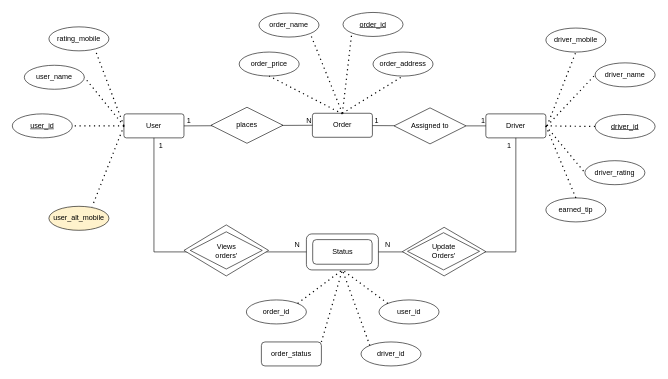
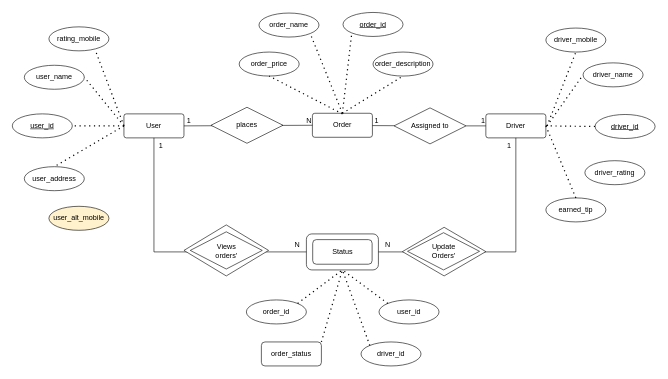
  <mxCell id="0" />
  <mxCell id="1" parent="0" />
  <mxCell id="2" value="User" style="rounded=1;arcSize=10;whiteSpace=wrap;html=1;align=center;" vertex="1" parent="1"><mxGeometry x="206" y="189" width="100" height="40" as="geometry" /></mxCell>
  <mxCell id="3" value="Order" style="rounded=1;arcSize=10;whiteSpace=wrap;html=1;align=center;" vertex="1" parent="1"><mxGeometry x="520" y="188" width="100" height="40" as="geometry" /></mxCell>
  <mxCell id="4" value="Driver" style="rounded=1;arcSize=10;whiteSpace=wrap;html=1;align=center;" vertex="1" parent="1"><mxGeometry x="809" y="189" width="100" height="40" as="geometry" /></mxCell>
  <mxCell id="5" value="" style="endArrow=none;html=1;rounded=0;entryX=0;entryY=0.5;entryDx=0;entryDy=0;exitX=1;exitY=0.5;exitDx=0;exitDy=0;" edge="1" parent="1" source="2" target="3"><mxGeometry relative="1" as="geometry"><mxPoint x="321" y="208" as="sourcePoint" /><mxPoint x="491" y="208.5" as="targetPoint" /></mxGeometry></mxCell>
  <mxCell id="6" value="N" style="resizable=0;html=1;whiteSpace=wrap;align=right;verticalAlign=bottom;" connectable="0" vertex="1" parent="5"><mxGeometry x="1" relative="1" as="geometry" /></mxCell>
  <mxCell id="7" value="1" style="text;html=1;align=center;verticalAlign=middle;resizable=0;points=[];autosize=1;strokeColor=none;fillColor=none;" vertex="1" parent="1"><mxGeometry x="299" y="185" width="30" height="30" as="geometry" /></mxCell>
  <mxCell id="8" value="places" style="shape=rhombus;perimeter=rhombusPerimeter;whiteSpace=wrap;html=1;align=center;" vertex="1" parent="1"><mxGeometry x="351" y="178" width="120" height="60" as="geometry" /></mxCell>
  <mxCell id="9" value="" style="endArrow=none;html=1;rounded=0;entryX=0;entryY=0.5;entryDx=0;entryDy=0;" edge="1" parent="1" source="13" target="4"><mxGeometry relative="1" as="geometry"><mxPoint x="620" y="208.5" as="sourcePoint" /><mxPoint x="780" y="208.5" as="targetPoint" /></mxGeometry></mxCell>
  <mxCell id="10" value="1" style="resizable=0;html=1;whiteSpace=wrap;align=right;verticalAlign=bottom;" connectable="0" vertex="1" parent="9"><mxGeometry x="1" relative="1" as="geometry" /></mxCell>
  <mxCell id="11" value="1" style="text;html=1;align=center;verticalAlign=middle;resizable=0;points=[];autosize=1;strokeColor=none;fillColor=none;" vertex="1" parent="1"><mxGeometry x="612" y="185" width="30" height="30" as="geometry" /></mxCell>
  <mxCell id="12" value="" style="endArrow=none;html=1;rounded=0;" edge="1" parent="1" target="13"><mxGeometry relative="1" as="geometry"><mxPoint x="620" y="208.5" as="sourcePoint" /><mxPoint x="780" y="208.5" as="targetPoint" /></mxGeometry></mxCell>
  <mxCell id="13" value="Assigned to" style="shape=rhombus;perimeter=rhombusPerimeter;whiteSpace=wrap;html=1;align=center;" vertex="1" parent="1"><mxGeometry x="656" y="179" width="120" height="60" as="geometry" /></mxCell>
  <mxCell id="14" value="user_id" style="ellipse;whiteSpace=wrap;html=1;align=center;fontStyle=4;" vertex="1" parent="1"><mxGeometry x="20" y="189" width="100" height="40" as="geometry" /></mxCell>
  <mxCell id="15" value="order_id" style="ellipse;whiteSpace=wrap;html=1;align=center;fontStyle=4;" vertex="1" parent="1"><mxGeometry x="571" y="20" width="100" height="40" as="geometry" /></mxCell>
  <mxCell id="16" value="driver_id" style="ellipse;whiteSpace=wrap;html=1;align=center;fontStyle=4;" vertex="1" parent="1"><mxGeometry x="991" y="190" width="100" height="40" as="geometry" /></mxCell>
- <mxCell id="17" value="driver_name" style="ellipse;whiteSpace=wrap;html=1;align=center;" vertex="1" parent="1"><mxGeometry x="991" y="104" width="100" height="40" as="geometry" /></mxCell>
+ <mxCell id="17" value="driver_name" style="ellipse;whiteSpace=wrap;html=1;align=center;" vertex="1" parent="1"><mxGeometry x="971" y="104" width="100" height="40" as="geometry" /></mxCell>
  <mxCell id="18" value="driver_rating" style="ellipse;whiteSpace=wrap;html=1;align=center;" vertex="1" parent="1"><mxGeometry x="974" y="267" width="100" height="40" as="geometry" /></mxCell>
  <mxCell id="19" value="earned_tip" style="ellipse;whiteSpace=wrap;html=1;align=center;" vertex="1" parent="1"><mxGeometry x="909" y="329" width="100" height="40" as="geometry" /></mxCell>
  <mxCell id="20" value="driver_mobile" style="ellipse;whiteSpace=wrap;html=1;align=center;" vertex="1" parent="1"><mxGeometry x="909" y="46" width="100" height="40" as="geometry" /></mxCell>
  <mxCell id="21" value="" style="endArrow=none;dashed=1;html=1;dashPattern=1 3;strokeWidth=2;rounded=0;entryX=0;entryY=0.5;entryDx=0;entryDy=0;exitX=1;exitY=0.5;exitDx=0;exitDy=0;" edge="1" parent="1" source="4" target="16"><mxGeometry width="50" height="50" relative="1" as="geometry"><mxPoint x="551" y="239" as="sourcePoint" /><mxPoint x="601" y="189" as="targetPoint" /></mxGeometry></mxCell>
  <mxCell id="22" value="" style="endArrow=none;dashed=1;html=1;dashPattern=1 3;strokeWidth=2;rounded=0;entryX=0;entryY=0.5;entryDx=0;entryDy=0;" edge="1" parent="1" target="17"><mxGeometry width="50" height="50" relative="1" as="geometry"><mxPoint x="911" y="209" as="sourcePoint" /><mxPoint x="1033" y="200" as="targetPoint" /></mxGeometry></mxCell>
  <mxCell id="23" value="" style="endArrow=none;dashed=1;html=1;dashPattern=1 3;strokeWidth=2;rounded=0;entryX=0.5;entryY=1;entryDx=0;entryDy=0;" edge="1" parent="1" target="20"><mxGeometry width="50" height="50" relative="1" as="geometry"><mxPoint x="911" y="209" as="sourcePoint" /><mxPoint x="1001" y="159" as="targetPoint" /></mxGeometry></mxCell>
- <mxCell id="24" value="" style="endArrow=none;dashed=1;html=1;dashPattern=1 3;strokeWidth=2;rounded=0;entryX=0;entryY=0.5;entryDx=0;entryDy=0;exitX=1;exitY=0.5;exitDx=0;exitDy=0;" edge="1" parent="1" source="4" target="18"><mxGeometry width="50" height="50" relative="1" as="geometry"><mxPoint x="931" y="252" as="sourcePoint" /><mxPoint x="971" y="279" as="targetPoint" /></mxGeometry></mxCell>
  <mxCell id="25" value="" style="endArrow=none;dashed=1;html=1;dashPattern=1 3;strokeWidth=2;rounded=0;entryX=0.5;entryY=0;entryDx=0;entryDy=0;exitX=1;exitY=0.5;exitDx=0;exitDy=0;" edge="1" parent="1" source="4" target="19"><mxGeometry width="50" height="50" relative="1" as="geometry"><mxPoint x="941" y="249" as="sourcePoint" /><mxPoint x="1006" y="327" as="targetPoint" /></mxGeometry></mxCell>
  <mxCell id="26" value="" style="endArrow=none;dashed=1;html=1;dashPattern=1 3;strokeWidth=2;rounded=0;entryX=1;entryY=0.5;entryDx=0;entryDy=0;exitX=0;exitY=0.5;exitDx=0;exitDy=0;" edge="1" parent="1" source="2" target="14"><mxGeometry width="50" height="50" relative="1" as="geometry"><mxPoint x="461" y="239" as="sourcePoint" /><mxPoint x="511" y="189" as="targetPoint" /></mxGeometry></mxCell>
  <mxCell id="27" value="user_name" style="ellipse;whiteSpace=wrap;html=1;align=center;" vertex="1" parent="1"><mxGeometry x="40" y="108" width="100" height="40" as="geometry" /></mxCell>
+ <mxCell id="28" value="user_address" style="ellipse;whiteSpace=wrap;html=1;align=center;" vertex="1" parent="1"><mxGeometry x="40" y="277" width="100" height="40" as="geometry" /></mxCell>
  <mxCell id="29" value="user_alt_mobile" style="ellipse;whiteSpace=wrap;html=1;align=center;fillColor=#fff2cc;" vertex="1" parent="1"><mxGeometry x="81" y="343" width="100" height="40" as="geometry" /></mxCell>
  <mxCell id="30" value="rating_mobile" style="ellipse;whiteSpace=wrap;html=1;align=center;" vertex="1" parent="1"><mxGeometry x="81" y="44" width="100" height="40" as="geometry" /></mxCell>
  <mxCell id="31" value="" style="endArrow=none;dashed=1;html=1;dashPattern=1 3;strokeWidth=2;rounded=0;entryX=1;entryY=0.5;entryDx=0;entryDy=0;exitX=0;exitY=0.5;exitDx=0;exitDy=0;" edge="1" parent="1" source="2" target="27"><mxGeometry width="50" height="50" relative="1" as="geometry"><mxPoint x="247" y="199" as="sourcePoint" /><mxPoint x="161" y="199" as="targetPoint" /></mxGeometry></mxCell>
  <mxCell id="32" value="" style="endArrow=none;dashed=1;html=1;dashPattern=1 3;strokeWidth=2;rounded=0;entryX=0.77;entryY=0.954;entryDx=0;entryDy=0;exitX=0;exitY=0.5;exitDx=0;exitDy=0;entryPerimeter=0;" edge="1" parent="1" source="2" target="30"><mxGeometry width="50" height="50" relative="1" as="geometry"><mxPoint x="227" y="220" as="sourcePoint" /><mxPoint x="161" y="139" as="targetPoint" /></mxGeometry></mxCell>
- <mxCell id="34" value="" style="endArrow=none;dashed=1;html=1;dashPattern=1 3;strokeWidth=2;rounded=0;exitX=0;exitY=0.5;exitDx=0;exitDy=0;entryX=0.722;entryY=0.002;entryDx=0;entryDy=0;entryPerimeter=0;" edge="1" parent="1" source="2" target="29"><mxGeometry width="50" height="50" relative="1" as="geometry"><mxPoint x="237" y="249" as="sourcePoint" /><mxPoint y="317" as="targetPoint" x="121" /></mxGeometry></mxCell>
- <mxCell id="35" value="order_address" style="ellipse;whiteSpace=wrap;html=1;align=center;" vertex="1" parent="1"><mxGeometry x="621" y="86" width="100" height="40" as="geometry" /></mxCell>
+ <mxCell id="33" value="" style="endArrow=none;dashed=1;html=1;dashPattern=1 3;strokeWidth=2;rounded=0;entryX=0.5;entryY=0;entryDx=0;entryDy=0;exitX=0;exitY=0.5;exitDx=0;exitDy=0;" edge="1" parent="1" source="2" target="28"><mxGeometry width="50" height="50" relative="1" as="geometry"><mxPoint x="229" y="256" as="sourcePoint" /><mxPoint x="181" y="129" as="targetPoint" /></mxGeometry></mxCell>
+ <mxCell id="35" value="order_description" style="ellipse;whiteSpace=wrap;html=1;align=center;" vertex="1" parent="1"><mxGeometry x="621" y="86" width="100" height="40" as="geometry" /></mxCell>
  <mxCell id="36" value="order_price" style="ellipse;whiteSpace=wrap;html=1;align=center;" vertex="1" parent="1"><mxGeometry x="398" y="86" width="100" height="40" as="geometry" /></mxCell>
  <mxCell id="37" value="order_name" style="ellipse;whiteSpace=wrap;html=1;align=center;" vertex="1" parent="1"><mxGeometry x="431" y="21" width="100" height="40" as="geometry" /></mxCell>
  <mxCell id="38" value="" style="endArrow=none;dashed=1;html=1;dashPattern=1 3;strokeWidth=2;rounded=0;entryX=0;entryY=1;entryDx=0;entryDy=0;exitX=0.5;exitY=0;exitDx=0;exitDy=0;" edge="1" parent="1" source="3" target="15"><mxGeometry width="50" height="50" relative="1" as="geometry"><mxPoint x="491" y="239" as="sourcePoint" /><mxPoint x="541" y="189" as="targetPoint" /></mxGeometry></mxCell>
  <mxCell id="39" value="" style="endArrow=none;dashed=1;html=1;dashPattern=1 3;strokeWidth=2;rounded=0;entryX=1;entryY=1;entryDx=0;entryDy=0;exitX=0.5;exitY=0;exitDx=0;exitDy=0;" edge="1" parent="1" source="3" target="37"><mxGeometry width="50" height="50" relative="1" as="geometry"><mxPoint x="561" y="313" as="sourcePoint" /><mxPoint x="577" y="179" as="targetPoint" /></mxGeometry></mxCell>
  <mxCell id="40" value="" style="endArrow=none;dashed=1;html=1;dashPattern=1 3;strokeWidth=2;rounded=0;entryX=0.5;entryY=1;entryDx=0;entryDy=0;" edge="1" parent="1" target="36"><mxGeometry width="50" height="50" relative="1" as="geometry"><mxPoint x="570" y="189" as="sourcePoint" /><mxPoint x="541" y="129" as="targetPoint" /></mxGeometry></mxCell>
  <mxCell id="41" value="" style="endArrow=none;dashed=1;html=1;dashPattern=1 3;strokeWidth=2;rounded=0;entryX=0.5;entryY=1;entryDx=0;entryDy=0;exitX=0.5;exitY=0;exitDx=0;exitDy=0;" edge="1" parent="1" source="3" target="35"><mxGeometry width="50" height="50" relative="1" as="geometry"><mxPoint x="683" y="242" as="sourcePoint" /><mxPoint x="561" y="179" as="targetPoint" /></mxGeometry></mxCell>
  <mxCell id="42" value="" style="rounded=1;whiteSpace=wrap;html=1;" vertex="1" parent="1"><mxGeometry x="510" y="389" width="120" height="60" as="geometry" /></mxCell>
  <mxCell id="43" value="Status" style="rounded=1;whiteSpace=wrap;html=1;" vertex="1" parent="1"><mxGeometry x="520.5" y="398.5" width="99" height="41" as="geometry" /></mxCell>
  <mxCell id="44" value="order_id" style="ellipse;whiteSpace=wrap;html=1;align=center;" vertex="1" parent="1"><mxGeometry x="410" y="499" width="100" height="40" as="geometry" /></mxCell>
  <mxCell id="45" value="user_id" style="ellipse;whiteSpace=wrap;html=1;align=center;" vertex="1" parent="1"><mxGeometry x="631" y="499" width="100" height="40" as="geometry" /></mxCell>
  <mxCell id="46" value="driver_id" style="ellipse;whiteSpace=wrap;html=1;align=center;" vertex="1" parent="1"><mxGeometry x="601" y="569" width="100" height="40" as="geometry" /></mxCell>
  <mxCell id="47" value="order_status" style="whiteSpace=wrap;html=1;align=center;rounded=1;" vertex="1" parent="1"><mxGeometry x="435" y="569" width="100" height="40" as="geometry" /></mxCell>
  <mxCell id="48" value="" style="endArrow=none;dashed=1;html=1;dashPattern=1 3;strokeWidth=2;rounded=0;entryX=0.5;entryY=1;entryDx=0;entryDy=0;exitX=1;exitY=0;exitDx=0;exitDy=0;" edge="1" parent="1" source="47" target="42"><mxGeometry width="50" height="50" relative="1" as="geometry"><mxPoint x="611" y="221" as="sourcePoint" /><mxPoint x="712" y="159" as="targetPoint" /></mxGeometry></mxCell>
  <mxCell id="49" value="" style="endArrow=none;dashed=1;html=1;dashPattern=1 3;strokeWidth=2;rounded=0;exitX=1;exitY=0;exitDx=0;exitDy=0;entryX=0.5;entryY=1;entryDx=0;entryDy=0;" edge="1" parent="1" source="44" target="42"><mxGeometry width="50" height="50" relative="1" as="geometry"><mxPoint x="571" y="685" as="sourcePoint" /><mxPoint x="571" y="459" as="targetPoint" /></mxGeometry></mxCell>
  <mxCell id="50" value="" style="endArrow=none;dashed=1;html=1;dashPattern=1 3;strokeWidth=2;rounded=0;exitX=0;exitY=0;exitDx=0;exitDy=0;entryX=0.5;entryY=1;entryDx=0;entryDy=0;" edge="1" parent="1" source="45" target="42"><mxGeometry width="50" height="50" relative="1" as="geometry"><mxPoint x="531" y="525" as="sourcePoint" /><mxPoint x="606" y="469" as="targetPoint" /></mxGeometry></mxCell>
  <mxCell id="51" value="" style="endArrow=none;dashed=1;html=1;dashPattern=1 3;strokeWidth=2;rounded=0;exitX=0;exitY=0;exitDx=0;exitDy=0;entryX=0.5;entryY=1;entryDx=0;entryDy=0;" edge="1" parent="1" source="46" target="42"><mxGeometry width="50" height="50" relative="1" as="geometry"><mxPoint x="677" y="525" as="sourcePoint" /><mxPoint x="601" y="469" as="targetPoint" /></mxGeometry></mxCell>
  <mxCell id="52" value="" style="endArrow=none;html=1;rounded=0;entryX=0.5;entryY=1;entryDx=0;entryDy=0;exitX=1;exitY=0.5;exitDx=0;exitDy=0;" edge="1" parent="1" source="42" target="4"><mxGeometry width="50" height="50" relative="1" as="geometry"><mxPoint x="471" y="429" as="sourcePoint" /><mxPoint x="521" y="379" as="targetPoint" /><Array as="points"><mxPoint x="859" y="419" /></Array></mxGeometry></mxCell>
  <mxCell id="53" value="" style="rhombus;whiteSpace=wrap;html=1;" vertex="1" parent="1"><mxGeometry x="670" y="378" width="139" height="81" as="geometry" /></mxCell>
  <mxCell id="54" value="" style="endArrow=none;html=1;rounded=0;entryX=0.5;entryY=1;entryDx=0;entryDy=0;exitX=0;exitY=0.5;exitDx=0;exitDy=0;" edge="1" parent="1" source="42" target="2"><mxGeometry width="50" height="50" relative="1" as="geometry"><mxPoint x="471" y="429" as="sourcePoint" /><mxPoint x="521" y="379" as="targetPoint" /><Array as="points"><mxPoint x="256" y="419" /></Array></mxGeometry></mxCell>
  <mxCell id="55" value="" style="rhombus;whiteSpace=wrap;html=1;" vertex="1" parent="1"><mxGeometry x="306" y="374" width="141" height="85" as="geometry" /></mxCell>
  <mxCell id="56" value="Views&lt;div&gt;orders'&lt;/div&gt;" style="rhombus;whiteSpace=wrap;html=1;" vertex="1" parent="1"><mxGeometry x="316.5" y="385.5" width="120" height="62" as="geometry" /></mxCell>
  <mxCell id="57" value="Update&lt;div&gt;Orders'&lt;/div&gt;" style="rhombus;whiteSpace=wrap;html=1;" vertex="1" parent="1"><mxGeometry x="678.5" y="387" width="120" height="62" as="geometry" /></mxCell>
  <mxCell id="58" value="N" style="text;html=1;align=center;verticalAlign=middle;whiteSpace=wrap;rounded=0;" vertex="1" parent="1"><mxGeometry x="465" y="393" width="60" height="30" as="geometry" /></mxCell>
  <mxCell id="59" value="N" style="text;html=1;align=center;verticalAlign=middle;whiteSpace=wrap;rounded=0;" vertex="1" parent="1"><mxGeometry x="615.5" y="393" width="60" height="30" as="geometry" /></mxCell>
  <mxCell id="60" value="1" style="text;html=1;align=center;verticalAlign=middle;whiteSpace=wrap;rounded=0;" vertex="1" parent="1"><mxGeometry x="238" y="227" width="60" height="30" as="geometry" /></mxCell>
  <mxCell id="61" value="1" style="text;html=1;align=center;verticalAlign=middle;whiteSpace=wrap;rounded=0;" vertex="1" parent="1"><mxGeometry x="818" y="228" width="60" height="30" as="geometry" /></mxCell>
